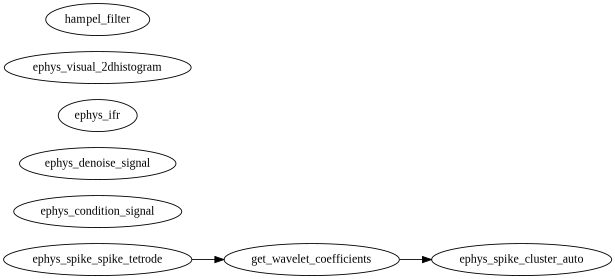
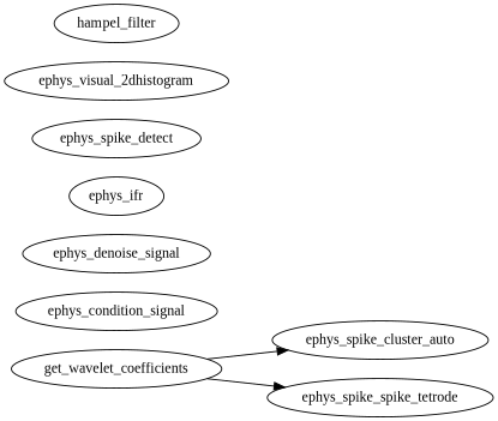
  digraph {
    fontname="Liberation Serif"
    rankdir=LR
    node [fontname="Liberation Serif"]
    edge [fontname="Liberation Serif"]
    get_wavelet_coefficients
    ephys_spike_cluster_auto
    n3 [label=ephys_spike_spike_tetrode]
    ephys_condition_signal
    ephys_denoise_signal
    ephys_ifr
+   ephys_spike_detect
    ephys_visual_2dhistogram
    hampel_filter
    get_wavelet_coefficients -> ephys_spike_cluster_auto
-   n3 -> get_wavelet_coefficients
+   get_wavelet_coefficients -> n3
  }
